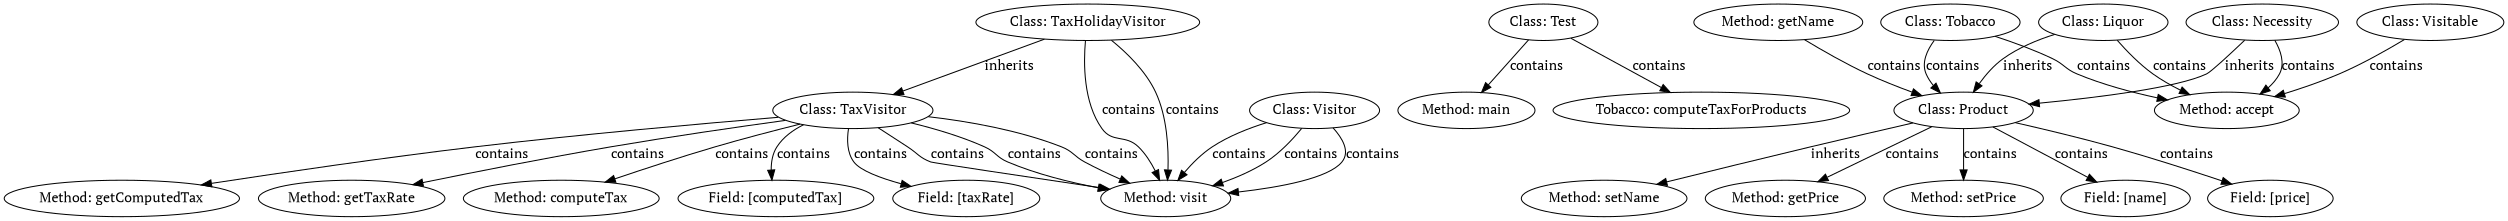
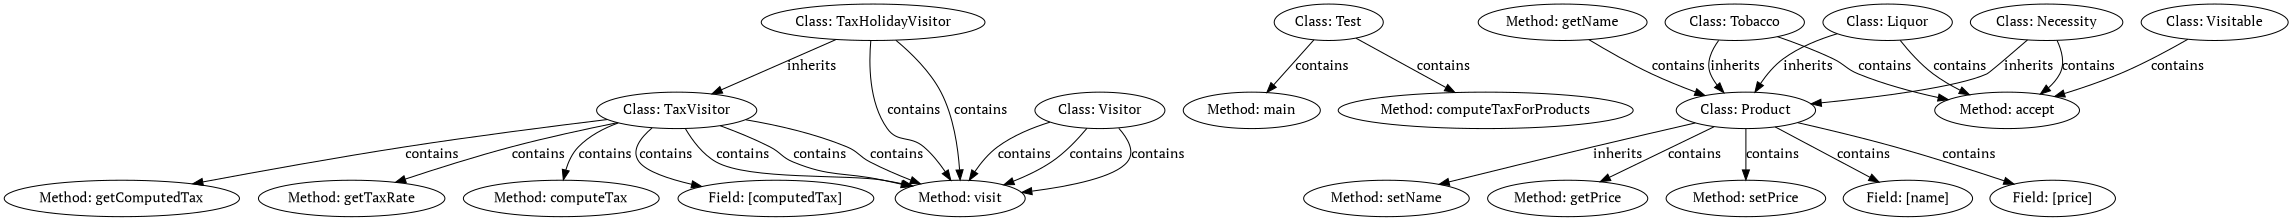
  digraph {
    fontname="PT Serif"
    node [fontname="PT Serif"]
    edge [fontname="PT Serif"]
    n1 [label="Class: TaxVisitor"]
    n2 [label="Method: getComputedTax"]
    n3 [label="Method: getTaxRate"]
    n4 [label="Method: computeTax"]
    n5 [label="Method: visit"]
    n6 [label="Field: [computedTax]"]
-   n7 [label="Field: [taxRate]"]
    n8 [label="Class: Test"]
    n9 [label="Method: main"]
-   n10 [label="Tobacco: computeTaxForProducts"]
+   n10 [label="Method: computeTaxForProducts"]
    n11 [label="Class: Tobacco"]
    n12 [label="Class: Product"]
    n13 [label="Method: accept"]
    n14 [label="Method: setName"]
    n15 [label="Method: getPrice"]
    n16 [label="Method: setPrice"]
    n17 [label="Field: [name]"]
    n18 [label="Field: [price]"]
    n19 [label="Method: getName"]
    n20 [label="Class: TaxHolidayVisitor"]
    n21 [label="Class: Visitor"]
    n22 [label="Class: Visitable"]
    n23 [label="Class: Necessity"]
    n24 [label="Class: Liquor"]
    n1 -> n2 [label=contains]
    n1 -> n3 [label=contains]
    n1 -> n4 [label=contains]
    n1 -> n5 [label=contains]
    n1 -> n5 [label=contains]
    n1 -> n5 [label=contains]
    n1 -> n6 [label=contains]
-   n1 -> n7 [label=contains]
    n8 -> n9 [label=contains]
    n8 -> n10 [label=contains]
-   n11 -> n12 [label=contains]
+   n11 -> n12 [label=inherits]
    n11 -> n13 [label=contains]
    n12 -> n14 [label=inherits]
    n12 -> n15 [label=contains]
    n12 -> n16 [label=contains]
    n12 -> n17 [label=contains]
    n12 -> n18 [label=contains]
    n19 -> n12 [label=contains]
    n20 -> n1 [label=inherits]
    n20 -> n5 [label=contains]
    n20 -> n5 [label=contains]
    n21 -> n5 [label=contains]
    n21 -> n5 [label=contains]
    n21 -> n5 [label=contains]
    n22 -> n13 [label=contains]
    n23 -> n12 [label=inherits]
    n23 -> n13 [label=contains]
    n24 -> n12 [label=inherits]
    n24 -> n13 [label=contains]
  }
